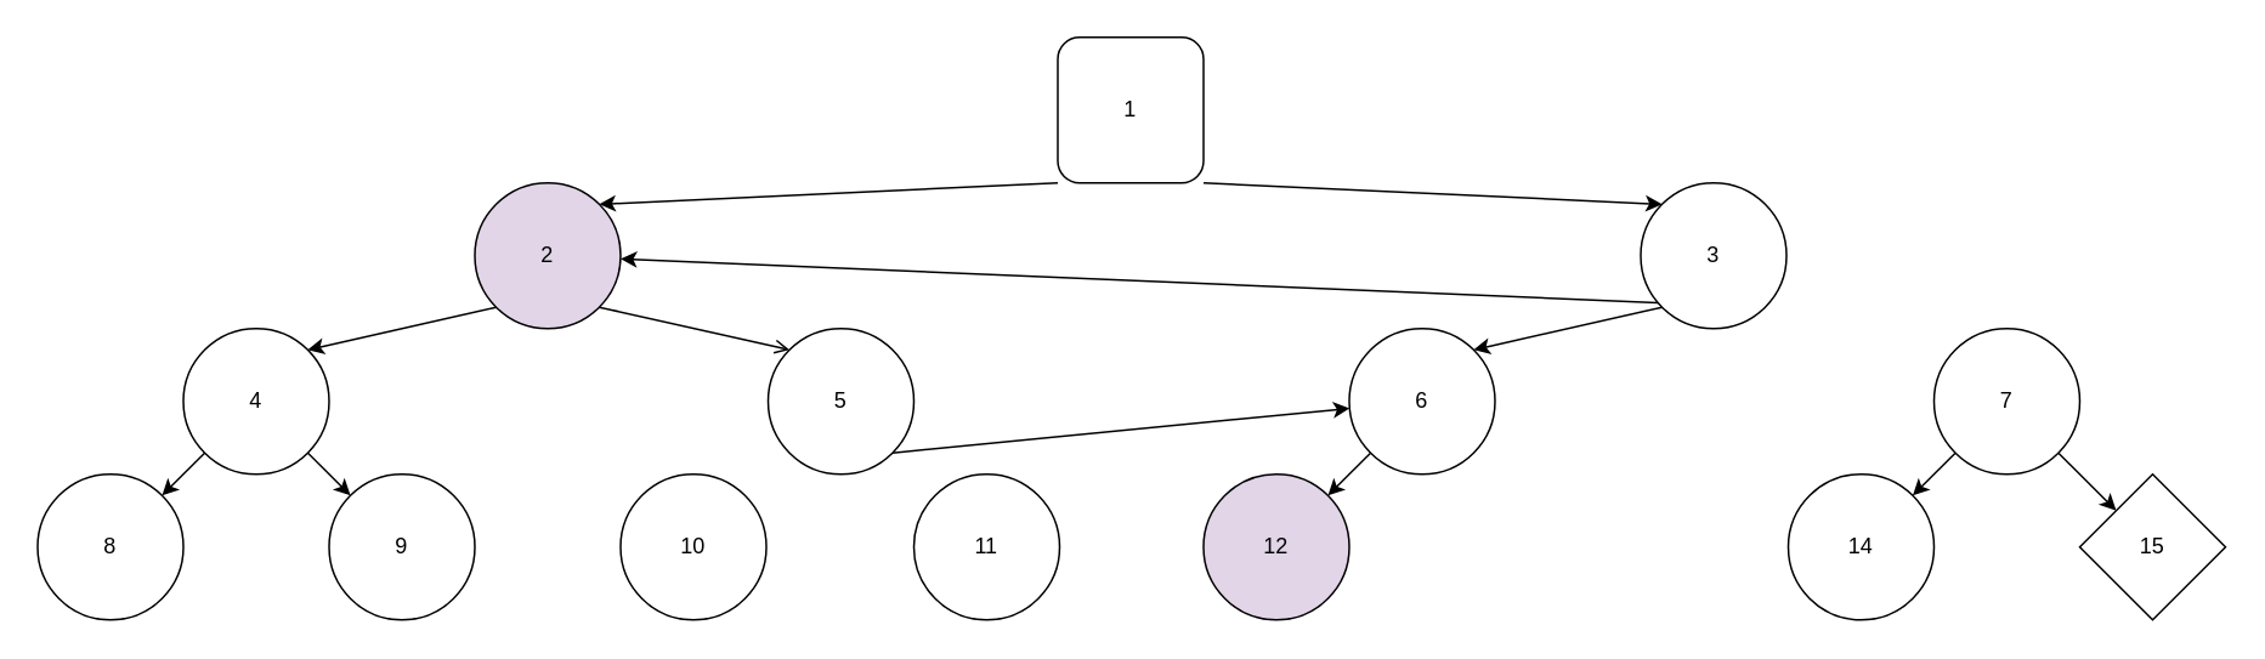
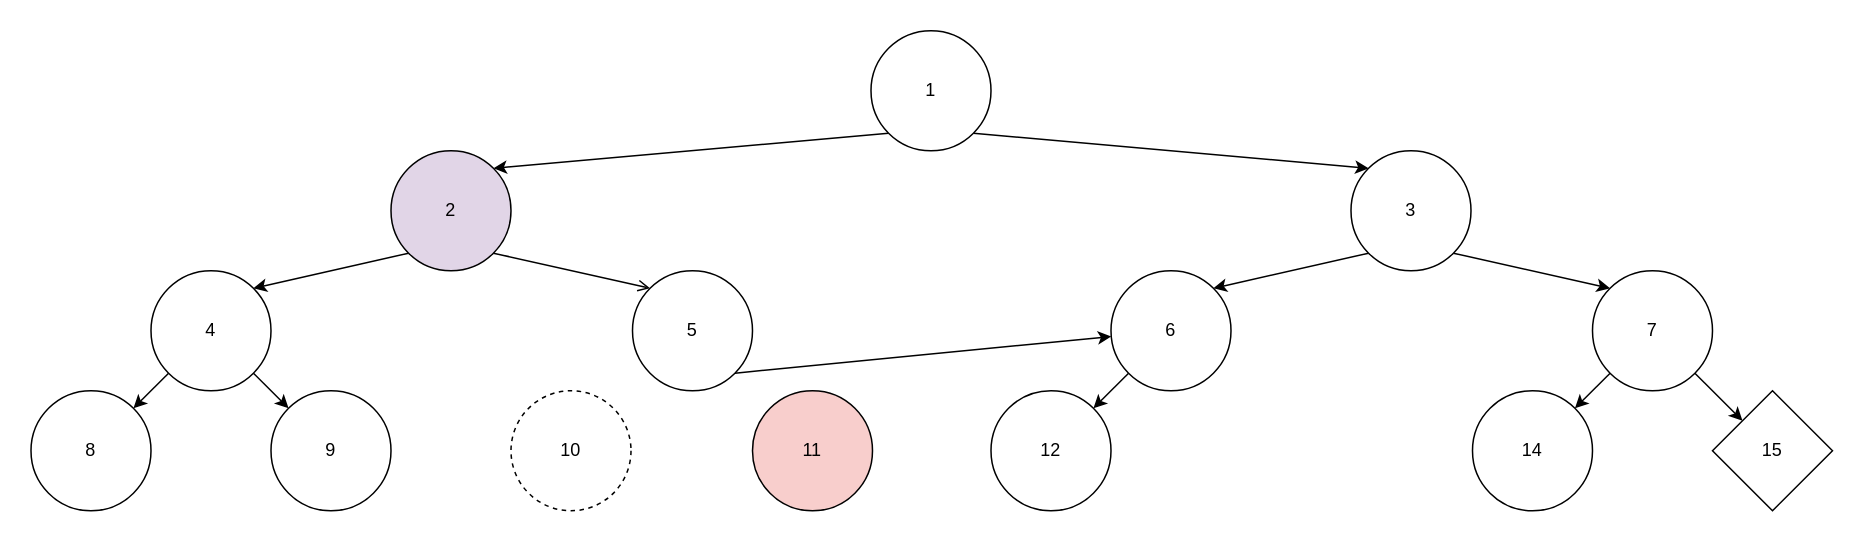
  <mxCell id="0" />
  <mxCell id="1" parent="0" />
  <mxCell id="2" style="rounded=0;orthogonalLoop=1;jettySize=auto;html=1;exitX=0;exitY=1;exitDx=0;exitDy=0;entryX=1;entryY=0;entryDx=0;entryDy=0;" edge="1" parent="1" source="4" target="6"><mxGeometry relative="1" as="geometry" /></mxCell>
  <mxCell id="3" style="rounded=0;orthogonalLoop=1;jettySize=auto;html=1;exitX=1;exitY=1;exitDx=0;exitDy=0;entryX=0;entryY=0;entryDx=0;entryDy=0;" edge="1" parent="1" source="4" target="14"><mxGeometry relative="1" as="geometry" /></mxCell>
- <mxCell id="4" value="1" style="whiteSpace=wrap;html=1;aspect=fixed;rounded=1;" vertex="1" parent="1"><mxGeometry x="580" width="80" height="80" as="geometry" y="20" /></mxCell>
+ <mxCell id="4" value="1" style="ellipse;whiteSpace=wrap;html=1;aspect=fixed;" vertex="1" parent="1"><mxGeometry x="580" width="80" height="80" as="geometry" y="20" /></mxCell>
  <mxCell id="5" style="rounded=0;orthogonalLoop=1;jettySize=auto;html=1;exitX=0;exitY=1;exitDx=0;exitDy=0;entryX=1;entryY=0;entryDx=0;entryDy=0;" edge="1" parent="1" source="6" target="9"><mxGeometry relative="1" as="geometry" /></mxCell>
  <mxCell id="6" value="2" style="ellipse;whiteSpace=wrap;html=1;aspect=fixed;fillColor=#e1d5e7;" vertex="1" parent="1"><mxGeometry x="260" y="100" width="80" height="80" as="geometry" /></mxCell>
  <mxCell id="7" style="rounded=0;orthogonalLoop=1;jettySize=auto;html=1;exitX=0;exitY=1;exitDx=0;exitDy=0;entryX=1;entryY=0;entryDx=0;entryDy=0;" edge="1" parent="1" source="9" target="20"><mxGeometry relative="1" as="geometry" /></mxCell>
  <mxCell id="8" style="rounded=0;orthogonalLoop=1;jettySize=auto;html=1;exitX=1;exitY=1;exitDx=0;exitDy=0;entryX=0;entryY=0;entryDx=0;entryDy=0;" edge="1" parent="1" source="9" target="21"><mxGeometry relative="1" as="geometry" /></mxCell>
  <mxCell id="9" value="4" style="ellipse;whiteSpace=wrap;html=1;aspect=fixed;" vertex="1" parent="1"><mxGeometry x="100" y="180" width="80" height="80" as="geometry" /></mxCell>
  <mxCell id="10" style="rounded=0;orthogonalLoop=1;jettySize=auto;html=1;exitX=1;exitY=1;exitDx=0;exitDy=0;" edge="1" parent="1" source="11" target="16"><mxGeometry relative="1" as="geometry" /></mxCell>
  <mxCell id="11" value="5" style="ellipse;whiteSpace=wrap;html=1;aspect=fixed;" vertex="1" parent="1"><mxGeometry x="421" y="180" width="80" height="80" as="geometry" /></mxCell>
  <mxCell id="12" style="rounded=0;orthogonalLoop=1;jettySize=auto;html=1;exitX=0;exitY=1;exitDx=0;exitDy=0;entryX=1;entryY=0;entryDx=0;entryDy=0;" edge="1" parent="1" source="14" target="16"><mxGeometry relative="1" as="geometry" /></mxCell>
- <mxCell id="13" style="rounded=0;orthogonalLoop=1;jettySize=auto;html=1;exitX=1;exitY=1;exitDx=0;exitDy=0;" edge="1" parent="1" source="14" target="6"><mxGeometry relative="1" as="geometry" /></mxCell>
+ <mxCell id="13" style="rounded=0;orthogonalLoop=1;jettySize=auto;html=1;exitX=1;exitY=1;exitDx=0;exitDy=0;entryX=0;entryY=0;entryDx=0;entryDy=0;" edge="1" parent="1" source="14" target="19"><mxGeometry relative="1" as="geometry" /></mxCell>
  <mxCell id="14" value="3" style="ellipse;whiteSpace=wrap;html=1;aspect=fixed;" vertex="1" parent="1"><mxGeometry x="900" y="100" width="80" height="80" as="geometry" /></mxCell>
  <mxCell id="15" style="rounded=0;orthogonalLoop=1;jettySize=auto;html=1;exitX=0;exitY=1;exitDx=0;exitDy=0;entryX=1;entryY=0;entryDx=0;entryDy=0;" edge="1" parent="1" source="16" target="24"><mxGeometry relative="1" as="geometry" /></mxCell>
  <mxCell id="16" value="6" style="ellipse;whiteSpace=wrap;html=1;aspect=fixed;" vertex="1" parent="1"><mxGeometry x="740" y="180" width="80" height="80" as="geometry" /></mxCell>
  <mxCell id="17" style="rounded=0;orthogonalLoop=1;jettySize=auto;html=1;exitX=0;exitY=1;exitDx=0;exitDy=0;entryX=1;entryY=0;entryDx=0;entryDy=0;" edge="1" parent="1" source="19" target="25"><mxGeometry relative="1" as="geometry" /></mxCell>
  <mxCell id="18" style="rounded=0;orthogonalLoop=1;jettySize=auto;html=1;exitX=1;exitY=1;exitDx=0;exitDy=0;entryX=0;entryY=0;entryDx=0;entryDy=0;" edge="1" parent="1" source="19" target="26"><mxGeometry relative="1" as="geometry" /></mxCell>
  <mxCell id="19" value="7" style="ellipse;whiteSpace=wrap;html=1;aspect=fixed;" vertex="1" parent="1"><mxGeometry x="1061" y="180" width="80" height="80" as="geometry" /></mxCell>
  <mxCell id="20" value="8" style="ellipse;whiteSpace=wrap;html=1;aspect=fixed;" vertex="1" parent="1"><mxGeometry x="20" y="260" width="80" height="80" as="geometry" /></mxCell>
  <mxCell id="21" value="9" style="ellipse;whiteSpace=wrap;html=1;aspect=fixed;" vertex="1" parent="1"><mxGeometry y="260" width="80" height="80" as="geometry" x="180" /></mxCell>
- <mxCell id="22" value="10" style="ellipse;whiteSpace=wrap;html=1;aspect=fixed;" vertex="1" parent="1"><mxGeometry x="340" y="260" width="80" height="80" as="geometry" /></mxCell>
- <mxCell id="23" value="11" style="ellipse;whiteSpace=wrap;html=1;aspect=fixed;" vertex="1" parent="1"><mxGeometry x="501" y="260" width="80" height="80" as="geometry" /></mxCell>
- <mxCell id="24" value="12" style="ellipse;whiteSpace=wrap;html=1;aspect=fixed;fillColor=#e1d5e7;" vertex="1" parent="1"><mxGeometry x="660" y="260" width="80" height="80" as="geometry" /></mxCell>
+ <mxCell id="22" value="10" style="ellipse;whiteSpace=wrap;html=1;aspect=fixed;dashed=1;" vertex="1" parent="1"><mxGeometry x="340" y="260" width="80" height="80" as="geometry" /></mxCell>
+ <mxCell id="23" value="11" style="ellipse;whiteSpace=wrap;html=1;aspect=fixed;fillColor=#f8cecc;" vertex="1" parent="1"><mxGeometry x="501" y="260" width="80" height="80" as="geometry" /></mxCell>
+ <mxCell id="24" value="12" style="ellipse;whiteSpace=wrap;html=1;aspect=fixed;" vertex="1" parent="1"><mxGeometry x="660" y="260" width="80" height="80" as="geometry" /></mxCell>
  <mxCell id="25" value="14" style="ellipse;whiteSpace=wrap;html=1;aspect=fixed;" vertex="1" parent="1"><mxGeometry x="981" y="260" width="80" height="80" as="geometry" /></mxCell>
  <mxCell id="26" value="15" style="rhombus;whiteSpace=wrap;html=1;aspect=fixed;" vertex="1" parent="1"><mxGeometry x="1141" y="260" width="80" height="80" as="geometry" /></mxCell>
  <mxCell id="27" style="rounded=0;orthogonalLoop=1;jettySize=auto;html=1;exitX=1;exitY=1;exitDx=0;exitDy=0;entryX=0;entryY=0;entryDx=0;entryDy=0;endArrow=open;" edge="1" parent="1" source="6" target="11"><mxGeometry relative="1" as="geometry"><mxPoint x="282" y="178" as="sourcePoint" /><mxPoint x="178" y="202" as="targetPoint" /></mxGeometry></mxCell>
